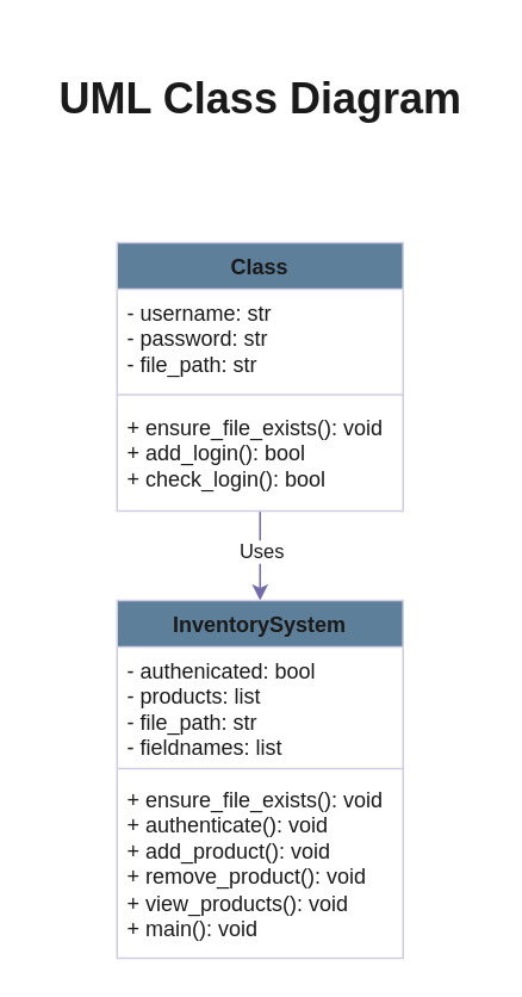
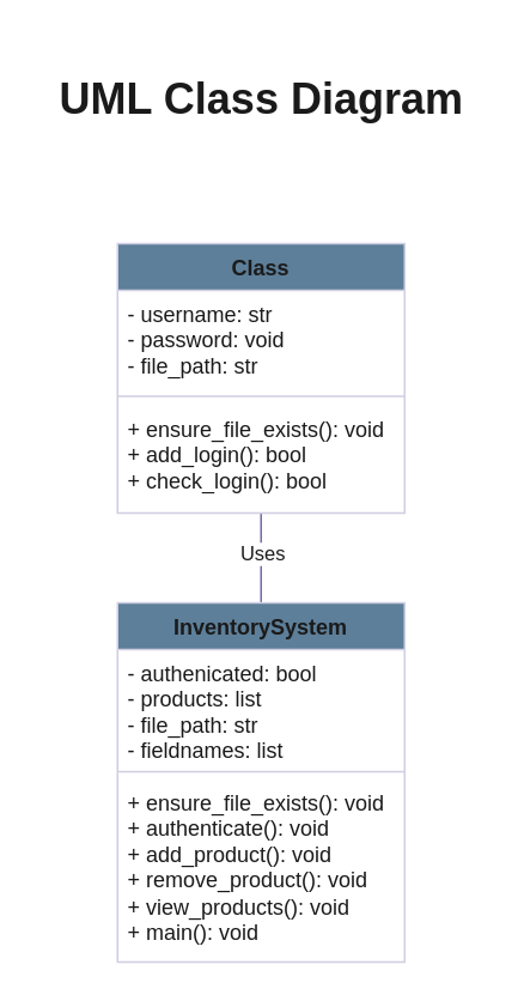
  <mxCell id="0" />
  <mxCell id="1" parent="0" />
- <mxCell id="2" style="edgeStyle=orthogonalEdgeStyle;rounded=0;orthogonalLoop=1;jettySize=auto;html=1;entryX=0.5;entryY=0;entryDx=0;entryDy=0;labelBackgroundColor=none;strokeColor=#736CA8;fontColor=default;" edge="1" parent="1" source="4" target="8"><mxGeometry relative="1" as="geometry" /></mxCell>
+ <mxCell id="2" style="edgeStyle=orthogonalEdgeStyle;rounded=0;orthogonalLoop=1;jettySize=auto;html=1;entryX=0.5;entryY=0;entryDx=0;entryDy=0;labelBackgroundColor=none;strokeColor=#736CA8;fontColor=default;endArrow=none;" edge="1" parent="1" source="4" target="8"><mxGeometry relative="1" as="geometry" /></mxCell>
  <mxCell id="3" value="Uses" style="edgeLabel;html=1;align=center;verticalAlign=middle;resizable=0;points=[];strokeColor=#D0CEE2;fontColor=#1A1A1A;fillColor=#5D7F99;" connectable="0" vertex="1" parent="2"><mxGeometry x="-0.12" relative="1" as="geometry"><mxPoint as="offset" /></mxGeometry></mxCell>
  <mxCell id="4" value="Class" style="swimlane;fontStyle=1;align=center;verticalAlign=top;childLayout=stackLayout;horizontal=1;startSize=26;horizontalStack=0;resizeParent=1;resizeParentMax=0;resizeLast=0;collapsible=1;marginBottom=0;whiteSpace=wrap;html=1;labelBackgroundColor=none;fillColor=#5D7F99;strokeColor=#D0CEE2;fontColor=#1A1A1A;" vertex="1" parent="1"><mxGeometry x="65" y="135" width="160" height="150" as="geometry" /></mxCell>
- <mxCell id="5" value="- username: str&lt;div&gt;- password: str&lt;/div&gt;&lt;div&gt;- file_path: str&lt;/div&gt;" style="text;strokeColor=none;fillColor=none;align=left;verticalAlign=top;spacingLeft=4;spacingRight=4;overflow=hidden;rotatable=0;points=[[0,0.5],[1,0.5]];portConstraint=eastwest;whiteSpace=wrap;html=1;labelBackgroundColor=none;fontColor=#1A1A1A;" vertex="1" parent="4"><mxGeometry y="26" width="160" height="54" as="geometry" /></mxCell>
+ <mxCell id="5" value="- username: str&lt;div&gt;- password: void&lt;/div&gt;&lt;div&gt;- file_path: str&lt;/div&gt;" style="text;strokeColor=none;fillColor=none;align=left;verticalAlign=top;spacingLeft=4;spacingRight=4;overflow=hidden;rotatable=0;points=[[0,0.5],[1,0.5]];portConstraint=eastwest;whiteSpace=wrap;html=1;labelBackgroundColor=none;fontColor=#1A1A1A;" vertex="1" parent="4"><mxGeometry y="26" width="160" height="54" as="geometry" /></mxCell>
  <mxCell id="6" value="" style="line;strokeWidth=1;fillColor=none;align=left;verticalAlign=middle;spacingTop=-1;spacingLeft=3;spacingRight=3;rotatable=0;labelPosition=right;points=[];portConstraint=eastwest;strokeColor=#D0CEE2;labelBackgroundColor=none;fontColor=#1A1A1A;" vertex="1" parent="4"><mxGeometry y="80" width="160" height="10" as="geometry" /></mxCell>
  <mxCell id="7" value="+ ensure_file_exists(): void&lt;div&gt;+ add_login(): bool&lt;/div&gt;&lt;div&gt;+ check_login(): bool&lt;/div&gt;" style="text;strokeColor=none;fillColor=none;align=left;verticalAlign=top;spacingLeft=4;spacingRight=4;overflow=hidden;rotatable=0;points=[[0,0.5],[1,0.5]];portConstraint=eastwest;whiteSpace=wrap;html=1;labelBackgroundColor=none;fontColor=#1A1A1A;" vertex="1" parent="4"><mxGeometry y="90" width="160" height="60" as="geometry" /></mxCell>
  <mxCell id="8" value="InventorySystem" style="swimlane;fontStyle=1;align=center;verticalAlign=top;childLayout=stackLayout;horizontal=1;startSize=26;horizontalStack=0;resizeParent=1;resizeParentMax=0;resizeLast=0;collapsible=1;marginBottom=0;whiteSpace=wrap;html=1;labelBackgroundColor=none;fillColor=#5D7F99;strokeColor=#D0CEE2;fontColor=#1A1A1A;" vertex="1" parent="1"><mxGeometry x="65" y="335" width="160" height="200" as="geometry" /></mxCell>
  <mxCell id="9" value="- authenicated: bool&lt;div&gt;- products: list&lt;/div&gt;&lt;div&gt;- file_path: str&lt;/div&gt;&lt;div&gt;- fieldnames: list&lt;/div&gt;" style="text;strokeColor=none;fillColor=none;align=left;verticalAlign=top;spacingLeft=4;spacingRight=4;overflow=hidden;rotatable=0;points=[[0,0.5],[1,0.5]];portConstraint=eastwest;whiteSpace=wrap;html=1;labelBackgroundColor=none;fontColor=#1A1A1A;" vertex="1" parent="8"><mxGeometry y="26" width="160" height="64" as="geometry" /></mxCell>
  <mxCell id="10" value="" style="line;strokeWidth=1;fillColor=none;align=left;verticalAlign=middle;spacingTop=-1;spacingLeft=3;spacingRight=3;rotatable=0;labelPosition=right;points=[];portConstraint=eastwest;strokeColor=#D0CEE2;labelBackgroundColor=none;fontColor=#1A1A1A;" vertex="1" parent="8"><mxGeometry y="90" width="160" height="8" as="geometry" /></mxCell>
  <mxCell id="11" value="+ ensure_file_exists(): void&lt;div&gt;+ authenticate(): void&lt;/div&gt;&lt;div&gt;+ add_product(): void&lt;/div&gt;&lt;div&gt;+ remove_product(): void&lt;/div&gt;&lt;div&gt;+ view_products(): void&lt;/div&gt;&lt;div&gt;+ main(): void&lt;/div&gt;" style="text;strokeColor=none;fillColor=none;align=left;verticalAlign=top;spacingLeft=4;spacingRight=4;overflow=hidden;rotatable=0;points=[[0,0.5],[1,0.5]];portConstraint=eastwest;whiteSpace=wrap;html=1;labelBackgroundColor=none;fontColor=#1A1A1A;" vertex="1" parent="8"><mxGeometry y="98" width="160" height="102" as="geometry" /></mxCell>
  <mxCell id="12" value="&lt;h1&gt;UML Class Diagram&lt;/h1&gt;" style="text;html=1;align=center;verticalAlign=middle;resizable=0;points=[];autosize=1;strokeColor=none;fillColor=none;labelBackgroundColor=none;fontColor=#1A1A1A;" vertex="1" parent="1"><mxGeometry x="20" y="20" width="250" height="70" as="geometry" /></mxCell>
